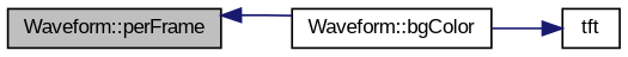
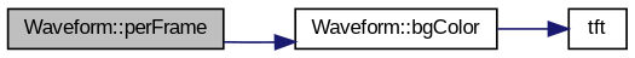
  digraph {
    fontname="Liberation Sans"
    rankdir=LR
    node [color=black fillcolor=white fontname="Liberation Sans" fontsize=10 shape=record style=filled]
    edge [color=midnightblue fontname="Liberation Sans" fontsize=10 labelfontname=Helvetica labelfontsize=10 style=solid]
    n1 [fillcolor=grey75 fontcolor=black height=0.2 label="Waveform::perFrame" width=0.4]
    n2 [height=0.2 label="Waveform::bgColor" width=0.4]
    n3 [height=0.2 label=tft width=0.4]
-   n2 -> n1
+   n1 -> n2
    n2 -> n3
  }
